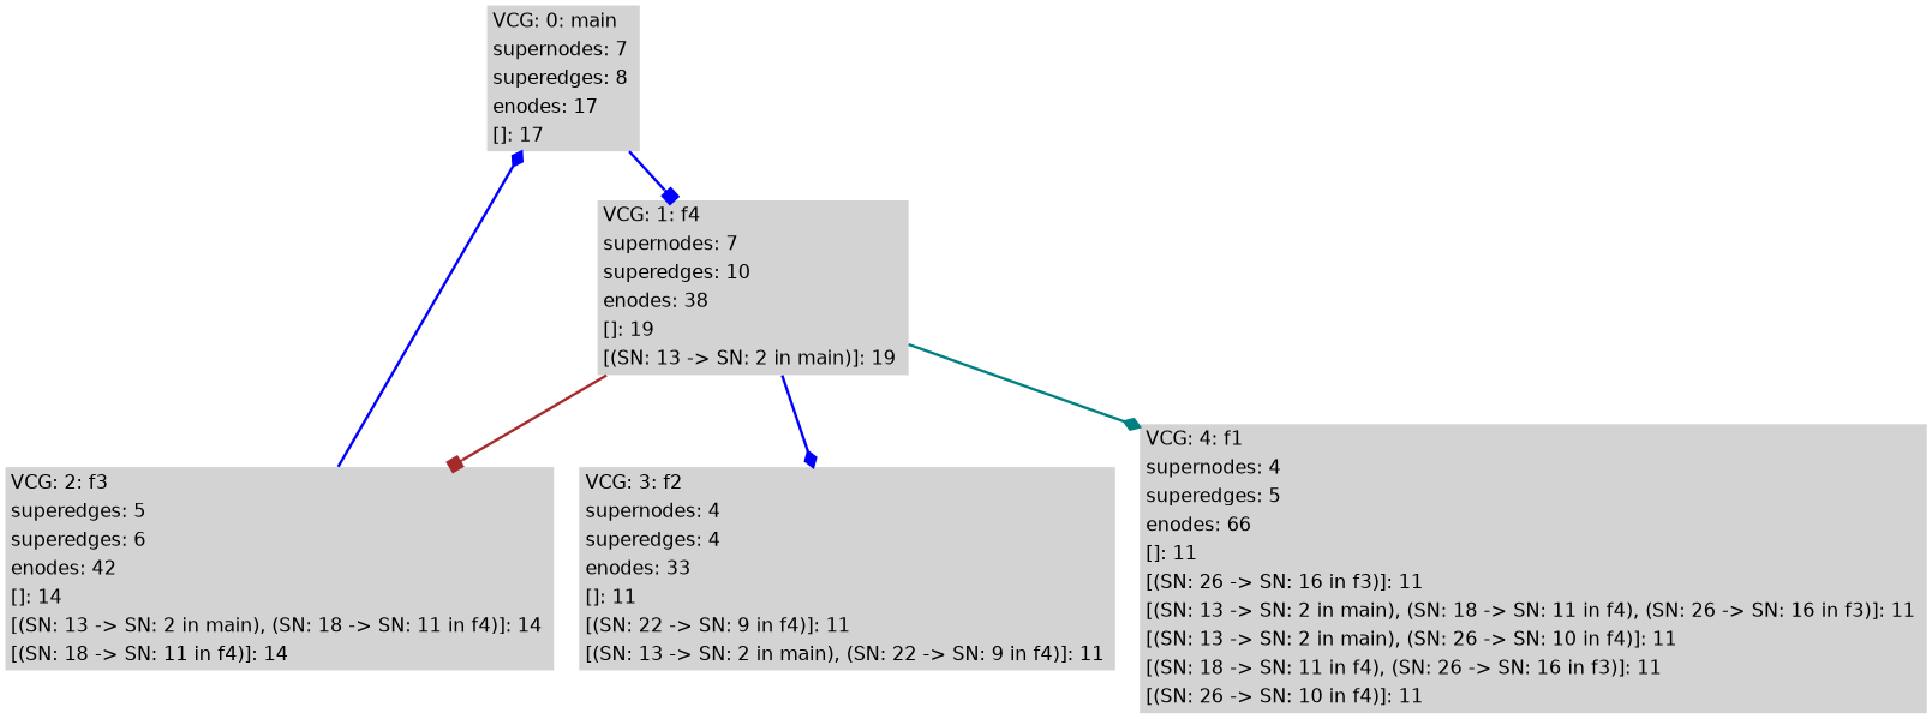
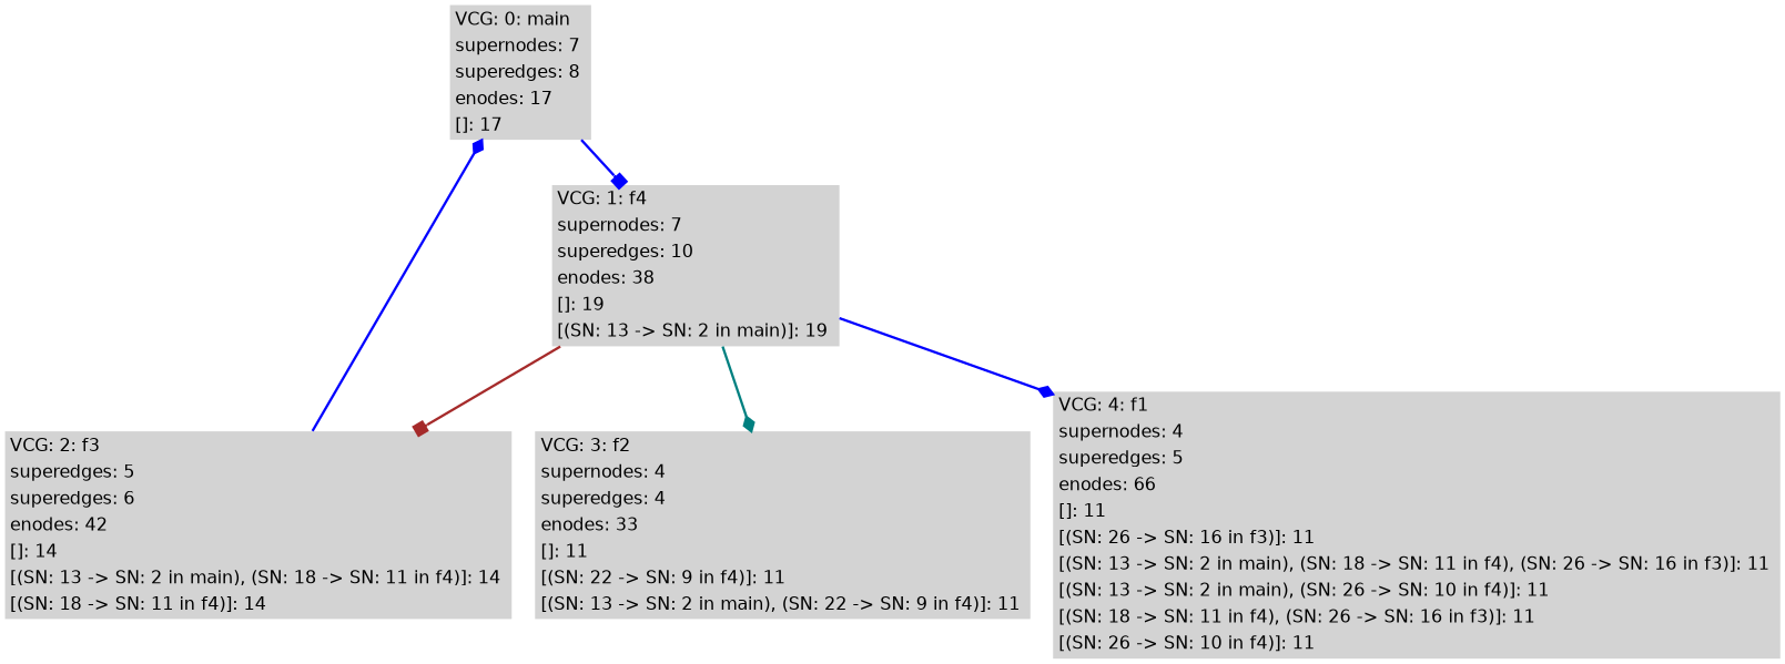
  digraph {
    compound=true
    fontname="DejaVu Sans"
    node [fillcolor=lightgrey fontname="DejaVu Sans" margin=0 shape=none style=filled]
    edge [arrowhead=diamond color=blue constraint=true fontname="DejaVu Sans" style="solid,bold" weight=10]
    n1 [label=<<TABLE BORDER="0"><TR><TD ALIGN="LEFT">VCG: 0: main</TD></TR> <TR><TD ALIGN="LEFT">supernodes: 7 </TD></TR> <TR><TD ALIGN="LEFT">superedges: 8 </TD></TR> <TR><TD ALIGN="LEFT">enodes: 17 </TD></TR> <TR><TD ALIGN="LEFT">[]: 17 </TD></TR></TABLE>>]
    n2 [label=<<TABLE BORDER="0"><TR><TD ALIGN="LEFT">VCG: 1: f4</TD></TR> <TR><TD ALIGN="LEFT">supernodes: 7 </TD></TR> <TR><TD ALIGN="LEFT">superedges: 10 </TD></TR> <TR><TD ALIGN="LEFT">enodes: 38 </TD></TR> <TR><TD ALIGN="LEFT">[]: 19 </TD></TR><TR><TD ALIGN="LEFT">[(SN: 13 -&gt; SN: 2 in main)]: 19 </TD></TR></TABLE>>]
    n3 [label=<<TABLE BORDER="0"><TR><TD ALIGN="LEFT">VCG: 2: f3</TD></TR> <TR><TD ALIGN="LEFT">superedges: 5 </TD></TR> <TR><TD ALIGN="LEFT">superedges: 6 </TD></TR> <TR><TD ALIGN="LEFT">enodes: 42 </TD></TR> <TR><TD ALIGN="LEFT">[]: 14 </TD></TR><TR><TD ALIGN="LEFT">[(SN: 13 -&gt; SN: 2 in main), (SN: 18 -&gt; SN: 11 in f4)]: 14 </TD></TR><TR><TD ALIGN="LEFT">[(SN: 18 -&gt; SN: 11 in f4)]: 14 </TD></TR></TABLE>>]
    n4 [label=<<TABLE BORDER="0"><TR><TD ALIGN="LEFT">VCG: 3: f2</TD></TR> <TR><TD ALIGN="LEFT">supernodes: 4 </TD></TR> <TR><TD ALIGN="LEFT">superedges: 4 </TD></TR> <TR><TD ALIGN="LEFT">enodes: 33 </TD></TR> <TR><TD ALIGN="LEFT">[]: 11 </TD></TR><TR><TD ALIGN="LEFT">[(SN: 22 -&gt; SN: 9 in f4)]: 11 </TD></TR><TR><TD ALIGN="LEFT">[(SN: 13 -&gt; SN: 2 in main), (SN: 22 -&gt; SN: 9 in f4)]: 11 </TD></TR></TABLE>>]
    n5 [label=<<TABLE BORDER="0"><TR><TD ALIGN="LEFT">VCG: 4: f1</TD></TR> <TR><TD ALIGN="LEFT">supernodes: 4 </TD></TR> <TR><TD ALIGN="LEFT">superedges: 5 </TD></TR> <TR><TD ALIGN="LEFT">enodes: 66 </TD></TR> <TR><TD ALIGN="LEFT">[]: 11 </TD></TR><TR><TD ALIGN="LEFT">[(SN: 26 -&gt; SN: 16 in f3)]: 11 </TD></TR><TR><TD ALIGN="LEFT">[(SN: 13 -&gt; SN: 2 in main), (SN: 18 -&gt; SN: 11 in f4), (SN: 26 -&gt; SN: 16 in f3)]: 11 </TD></TR><TR><TD ALIGN="LEFT">[(SN: 13 -&gt; SN: 2 in main), (SN: 26 -&gt; SN: 10 in f4)]: 11 </TD></TR><TR><TD ALIGN="LEFT">[(SN: 18 -&gt; SN: 11 in f4), (SN: 26 -&gt; SN: 16 in f3)]: 11 </TD></TR><TR><TD ALIGN="LEFT">[(SN: 26 -&gt; SN: 10 in f4)]: 11 </TD></TR></TABLE>>]
    n1 -> n2 [arrowhead=box]
    n2 -> n3 [arrowhead=box color=brown]
-   n2 -> n4
-   n2 -> n5 [color=teal]
+   n2 -> n4 [color=teal]
+   n2 -> n5
    n3 -> n1
  }
